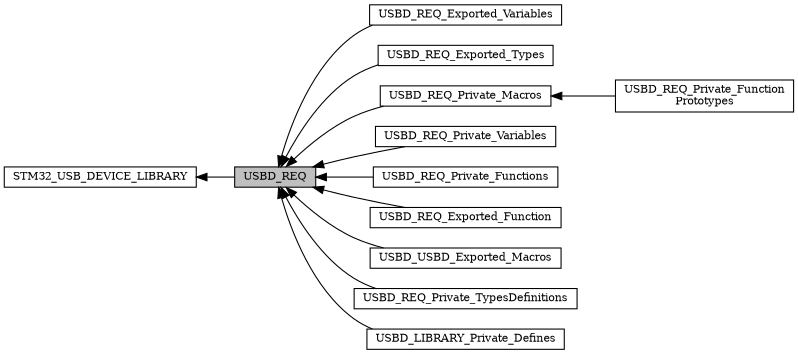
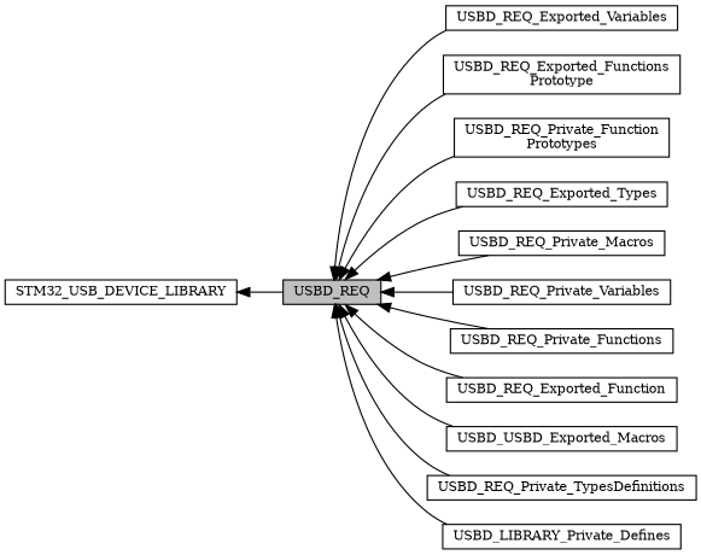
  digraph {
    fontname="DejaVu Serif"
    rankdir=LR
    node [color=black fillcolor=white fontname="DejaVu Serif" fontsize=10 shape=record style=filled]
    edge [dir=back fontname="DejaVu Serif" fontsize=10 labelfontname=Helvetica labelfontsize=10 shape=plaintext style=solid]
    n1 [height=0.2 label=USBD_REQ_Exported_Variables width=0.4]
    n2 [height=0.2 label=STM32_USB_DEVICE_LIBRARY width=0.4]
    n3 [fillcolor=grey75 fontcolor=black height=0.2 label=USBD_REQ width=0.4]
+   n4 [height=0.2 label="USBD_REQ_Exported_Functions\lPrototype" width=0.4]
    n5 [height=0.2 label="USBD_REQ_Private_Function\lPrototypes" width=0.4]
    n6 [height=0.2 label=USBD_REQ_Exported_Types width=0.4]
    n7 [height=0.2 label=USBD_REQ_Private_Macros width=0.4]
    n8 [height=0.2 label=USBD_REQ_Private_Variables width=0.4]
    n9 [height=0.2 label=USBD_REQ_Private_Functions width=0.4]
    n10 [height=0.2 label=USBD_REQ_Exported_Function width=0.4]
    n11 [height=0.2 label=USBD_USBD_Exported_Macros width=0.4]
    n12 [height=0.2 label=USBD_REQ_Private_TypesDefinitions width=0.4]
    n13 [height=0.2 label=USBD_LIBRARY_Private_Defines width=0.4]
    n2 -> n3
    n3 -> n1
-   n7 -> n5
+   n3 -> n4
+   n3 -> n5
    n3 -> n6
    n3 -> n7
    n3 -> n8
    n3 -> n9
    n3 -> n10
    n3 -> n11
    n3 -> n12
    n3 -> n13
  }
